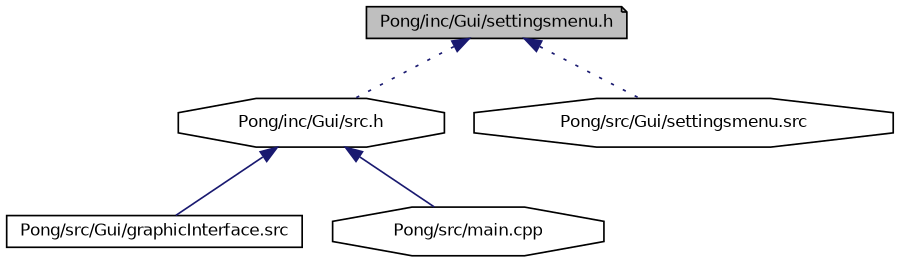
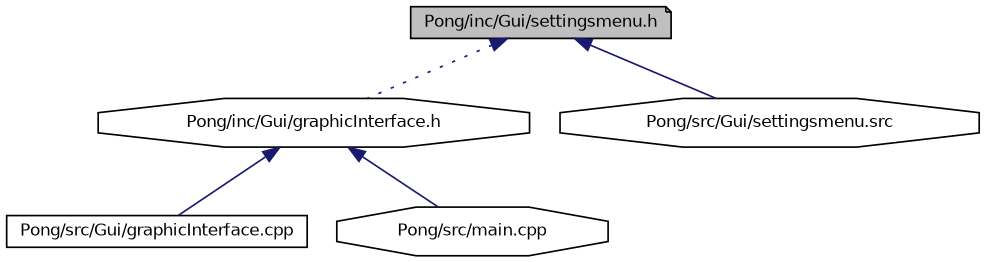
  digraph {
    node [color=black fillcolor=white fontname=Helvetica fontsize=10 shape=octagon style=filled]
    edge [color=midnightblue dir=back fontname=Helvetica fontsize=10 labelfontname=Helvetica labelfontsize=10 style=dotted]
    n1 [fillcolor=grey75 fontcolor=black height=0.2 label="Pong/inc/Gui/settingsmenu.h" shape=note width=0.4]
-   n2 [height=0.2 label="Pong/inc/Gui/src.h" width=0.4]
+   n2 [height=0.2 label="Pong/inc/Gui/graphicInterface.h" width=0.4]
    n3 [height=0.2 label="Pong/src/Gui/settingsmenu.src" width=0.4]
-   n4 [height=0.2 label="Pong/src/Gui/graphicInterface.src" shape=box width=0.4]
+   n4 [height=0.2 label="Pong/src/Gui/graphicInterface.cpp" shape=box width=0.4]
    n5 [height=0.2 label="Pong/src/main.cpp" width=0.4]
    n1 -> n2
-   n1 -> n3
+   n1 -> n3 [style=solid]
    n2 -> n4 [style=solid]
    n2 -> n5 [style=solid]
  }
